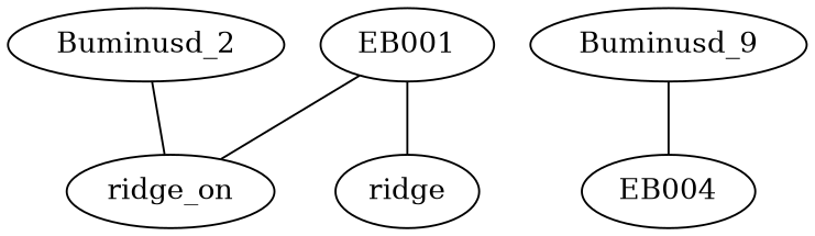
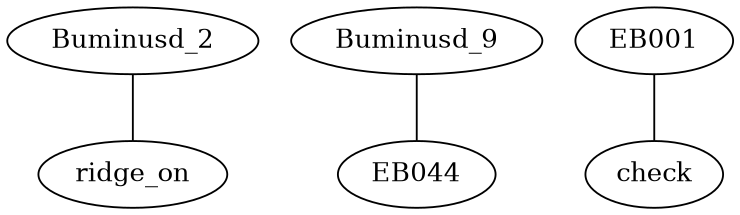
  strict graph {
    Buminusd_2
    ridge_on
    n3 [label=Buminusd_9]
-   EB004
+   EB004 [label=EB044]
    EB001
-   check [label=ridge]
+   check
    Buminusd_2 -- ridge_on
    n3 -- EB004
-   EB001 -- ridge_on
    EB001 -- check
  }
